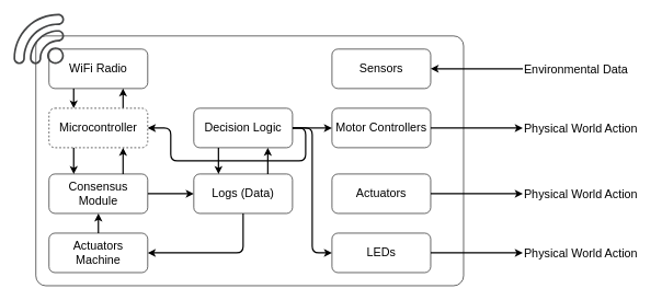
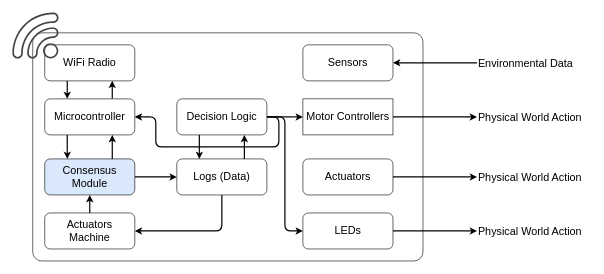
  <mxCell id="0" />
  <mxCell id="1" parent="0" />
  <mxCell id="2" value="" style="rounded=1;whiteSpace=wrap;html=1;arcSize=4;" vertex="1" parent="1"><mxGeometry x="54" y="54" width="650" height="380" as="geometry" /></mxCell>
  <mxCell id="3" style="edgeStyle=orthogonalEdgeStyle;rounded=0;orthogonalLoop=1;jettySize=auto;html=1;exitX=0.25;exitY=1;exitDx=0;exitDy=0;entryX=0.25;entryY=0;entryDx=0;entryDy=0;strokeWidth=2;" edge="1" parent="1" source="4" target="7"><mxGeometry relative="1" as="geometry" /></mxCell>
  <mxCell id="4" value="&lt;font style=&quot;font-size: 18px&quot;&gt;WiFi Radio&lt;br&gt;&lt;/font&gt;" style="rounded=1;whiteSpace=wrap;html=1;" vertex="1" parent="1"><mxGeometry x="74" y="74" width="150" height="60" as="geometry" /></mxCell>
  <mxCell id="5" style="edgeStyle=orthogonalEdgeStyle;rounded=0;orthogonalLoop=1;jettySize=auto;html=1;exitX=0.75;exitY=0;exitDx=0;exitDy=0;entryX=0.75;entryY=1;entryDx=0;entryDy=0;strokeWidth=2;" edge="1" parent="1" source="7" target="4"><mxGeometry relative="1" as="geometry" /></mxCell>
  <mxCell id="6" style="edgeStyle=orthogonalEdgeStyle;rounded=0;orthogonalLoop=1;jettySize=auto;html=1;exitX=0.25;exitY=1;exitDx=0;exitDy=0;entryX=0.25;entryY=0;entryDx=0;entryDy=0;strokeWidth=2;" edge="1" parent="1" source="7" target="10"><mxGeometry relative="1" as="geometry" /></mxCell>
- <mxCell id="7" value="&lt;font style=&quot;font-size: 18px&quot;&gt;Microcontroller&lt;/font&gt;" style="rounded=1;whiteSpace=wrap;html=1;dashed=1;" vertex="1" parent="1"><mxGeometry x="74" y="164" width="150" height="60" as="geometry" /></mxCell>
+ <mxCell id="7" value="&lt;font style=&quot;font-size: 18px&quot;&gt;Microcontroller&lt;/font&gt;" style="rounded=1;whiteSpace=wrap;html=1;" vertex="1" parent="1"><mxGeometry x="74" y="164" width="150" height="60" as="geometry" /></mxCell>
  <mxCell id="8" style="edgeStyle=orthogonalEdgeStyle;rounded=0;orthogonalLoop=1;jettySize=auto;html=1;exitX=0.75;exitY=0;exitDx=0;exitDy=0;entryX=0.75;entryY=1;entryDx=0;entryDy=0;strokeWidth=2;" edge="1" parent="1" source="10" target="7"><mxGeometry relative="1" as="geometry" /></mxCell>
  <mxCell id="9" style="edgeStyle=orthogonalEdgeStyle;rounded=1;orthogonalLoop=1;jettySize=auto;html=1;exitX=1;exitY=0.5;exitDx=0;exitDy=0;entryX=0;entryY=0.5;entryDx=0;entryDy=0;strokeWidth=2;" edge="1" parent="1" source="10" target="15"><mxGeometry relative="1" as="geometry" /></mxCell>
- <mxCell id="10" value="&lt;font style=&quot;font-size: 18px&quot;&gt;Consensus Module&lt;/font&gt;" style="rounded=1;whiteSpace=wrap;html=1;" vertex="1" parent="1"><mxGeometry x="74" y="264" width="150" height="60" as="geometry" /></mxCell>
+ <mxCell id="10" value="&lt;font style=&quot;font-size: 18px&quot;&gt;Consensus Module&lt;/font&gt;" style="rounded=1;whiteSpace=wrap;html=1;fillColor=#dae8fc;" vertex="1" parent="1"><mxGeometry x="74" y="264" width="150" height="60" as="geometry" /></mxCell>
  <mxCell id="11" style="edgeStyle=orthogonalEdgeStyle;rounded=1;orthogonalLoop=1;jettySize=auto;html=1;exitX=0.5;exitY=0;exitDx=0;exitDy=0;entryX=0.5;entryY=1;entryDx=0;entryDy=0;strokeWidth=2;" edge="1" parent="1" source="12" target="10"><mxGeometry relative="1" as="geometry" /></mxCell>
  <mxCell id="12" value="&lt;font style=&quot;font-size: 18px&quot;&gt;Actuators Machine&lt;br&gt;&lt;/font&gt;" style="rounded=1;whiteSpace=wrap;html=1;" vertex="1" parent="1"><mxGeometry x="74" y="354" width="150" height="60" as="geometry" /></mxCell>
  <mxCell id="13" style="edgeStyle=orthogonalEdgeStyle;rounded=1;orthogonalLoop=1;jettySize=auto;html=1;exitX=0.5;exitY=1;exitDx=0;exitDy=0;entryX=1;entryY=0.5;entryDx=0;entryDy=0;strokeWidth=2;" edge="1" parent="1" source="15" target="12"><mxGeometry relative="1" as="geometry" /></mxCell>
  <mxCell id="14" style="edgeStyle=orthogonalEdgeStyle;rounded=1;orthogonalLoop=1;jettySize=auto;html=1;exitX=0.75;exitY=0;exitDx=0;exitDy=0;entryX=0.75;entryY=1;entryDx=0;entryDy=0;strokeWidth=2;" edge="1" parent="1" source="15" target="23"><mxGeometry relative="1" as="geometry" /></mxCell>
  <mxCell id="15" value="&lt;font style=&quot;font-size: 18px&quot;&gt;Logs (Data)&lt;br&gt;&lt;/font&gt;" style="rounded=1;whiteSpace=wrap;html=1;" vertex="1" parent="1"><mxGeometry x="294" y="264" width="150" height="60" as="geometry" /></mxCell>
  <mxCell id="16" style="edgeStyle=orthogonalEdgeStyle;rounded=1;orthogonalLoop=1;jettySize=auto;html=1;exitX=1;exitY=0.5;exitDx=0;exitDy=0;strokeWidth=2;startArrow=classic;startFill=1;endArrow=none;endFill=0;" edge="1" parent="1" source="17"><mxGeometry relative="1" as="geometry"><mxPoint x="794" y="104" as="targetPoint" /></mxGeometry></mxCell>
  <mxCell id="17" value="&lt;font style=&quot;font-size: 18px&quot;&gt;Sensors&lt;/font&gt;" style="rounded=1;whiteSpace=wrap;html=1;" vertex="1" parent="1"><mxGeometry x="504" y="74" width="150" height="60" as="geometry" /></mxCell>
  <mxCell id="18" value="" style="pointerEvents=1;shadow=0;dashed=0;html=1;strokeColor=none;fillColor=#434445;aspect=fixed;labelPosition=center;verticalLabelPosition=bottom;verticalAlign=top;align=center;outlineConnect=0;shape=mxgraph.vvd.wi_fi;rotation=-90;" vertex="1" parent="1"><mxGeometry x="20" y="20" width="77" height="77" as="geometry" /></mxCell>
  <mxCell id="19" style="edgeStyle=orthogonalEdgeStyle;rounded=1;orthogonalLoop=1;jettySize=auto;html=1;exitX=0.25;exitY=1;exitDx=0;exitDy=0;entryX=0.25;entryY=0;entryDx=0;entryDy=0;strokeWidth=2;" edge="1" parent="1" source="23" target="15"><mxGeometry relative="1" as="geometry" /></mxCell>
  <mxCell id="20" style="edgeStyle=orthogonalEdgeStyle;rounded=1;orthogonalLoop=1;jettySize=auto;html=1;exitX=1;exitY=0.5;exitDx=0;exitDy=0;entryX=0;entryY=0.5;entryDx=0;entryDy=0;strokeWidth=2;" edge="1" parent="1" source="23" target="25"><mxGeometry relative="1" as="geometry" /></mxCell>
  <mxCell id="21" style="edgeStyle=orthogonalEdgeStyle;rounded=1;orthogonalLoop=1;jettySize=auto;html=1;exitX=1;exitY=0.5;exitDx=0;exitDy=0;strokeWidth=2;" edge="1" parent="1" source="23" target="7"><mxGeometry relative="1" as="geometry" /></mxCell>
  <mxCell id="22" style="edgeStyle=orthogonalEdgeStyle;rounded=1;orthogonalLoop=1;jettySize=auto;html=1;exitX=1;exitY=0.5;exitDx=0;exitDy=0;entryX=0;entryY=0.5;entryDx=0;entryDy=0;strokeWidth=2;" edge="1" parent="1" source="23" target="29"><mxGeometry relative="1" as="geometry" /></mxCell>
  <mxCell id="23" value="&lt;font style=&quot;font-size: 18px&quot;&gt;Decision Logic&lt;br&gt;&lt;/font&gt;" style="rounded=1;whiteSpace=wrap;html=1;" vertex="1" parent="1"><mxGeometry x="294" y="164" width="150" height="60" as="geometry" /></mxCell>
  <mxCell id="24" style="edgeStyle=orthogonalEdgeStyle;rounded=1;orthogonalLoop=1;jettySize=auto;html=1;exitX=1;exitY=0.5;exitDx=0;exitDy=0;startArrow=none;startFill=0;endArrow=classic;endFill=1;strokeWidth=2;" edge="1" parent="1" source="25"><mxGeometry relative="1" as="geometry"><mxPoint x="794" y="194" as="targetPoint" /></mxGeometry></mxCell>
- <mxCell id="25" value="&lt;font style=&quot;font-size: 18px&quot;&gt;Motor Controllers&lt;br&gt;&lt;/font&gt;" style="rounded=1;whiteSpace=wrap;html=1;" vertex="1" parent="1"><mxGeometry x="504" y="164" width="150" height="60" as="geometry" /></mxCell>
+ <mxCell id="25" value="&lt;font style=&quot;font-size: 18px&quot;&gt;Motor Controllers&lt;br&gt;&lt;/font&gt;" style="whiteSpace=wrap;html=1;rounded=0;" vertex="1" parent="1"><mxGeometry x="504" y="164" width="150" height="60" as="geometry" /></mxCell>
  <mxCell id="26" style="edgeStyle=orthogonalEdgeStyle;rounded=1;orthogonalLoop=1;jettySize=auto;html=1;exitX=1;exitY=0.5;exitDx=0;exitDy=0;startArrow=none;startFill=0;endArrow=classic;endFill=1;strokeWidth=2;" edge="1" parent="1" source="27"><mxGeometry relative="1" as="geometry"><mxPoint x="794" y="294" as="targetPoint" /></mxGeometry></mxCell>
  <mxCell id="27" value="&lt;font style=&quot;font-size: 18px&quot;&gt;Actuators&lt;/font&gt;" style="rounded=1;whiteSpace=wrap;html=1;" vertex="1" parent="1"><mxGeometry x="504" y="264" width="150" height="60" as="geometry" /></mxCell>
  <mxCell id="28" style="edgeStyle=orthogonalEdgeStyle;rounded=1;orthogonalLoop=1;jettySize=auto;html=1;exitX=1;exitY=0.5;exitDx=0;exitDy=0;startArrow=none;startFill=0;endArrow=classic;endFill=1;strokeWidth=2;" edge="1" parent="1" source="29"><mxGeometry relative="1" as="geometry"><mxPoint x="794" y="384" as="targetPoint" /></mxGeometry></mxCell>
  <mxCell id="29" value="&lt;font style=&quot;font-size: 18px&quot;&gt;LEDs&lt;/font&gt;" style="rounded=1;whiteSpace=wrap;html=1;" vertex="1" parent="1"><mxGeometry x="504" y="354" width="150" height="60" as="geometry" /></mxCell>
  <mxCell id="30" value="&lt;font style=&quot;font-size: 18px&quot;&gt;Environmental Data&lt;/font&gt;" style="text;whiteSpace=wrap;html=1;" vertex="1" parent="1"><mxGeometry x="794" y="89" width="170" height="30" as="geometry" /></mxCell>
  <mxCell id="31" value="&lt;font style=&quot;font-size: 18px&quot;&gt;Physical World Action&lt;br&gt;&lt;/font&gt;" style="text;whiteSpace=wrap;html=1;" vertex="1" parent="1"><mxGeometry x="794" y="179" width="190" height="30" as="geometry" /></mxCell>
  <mxCell id="32" value="&lt;font style=&quot;font-size: 18px&quot;&gt;Physical World Action&lt;br&gt;&lt;/font&gt;" style="text;whiteSpace=wrap;html=1;" vertex="1" parent="1"><mxGeometry x="794" y="279" width="190" height="30" as="geometry" /></mxCell>
  <mxCell id="33" value="&lt;font style=&quot;font-size: 18px&quot;&gt;Physical World Action&lt;br&gt;&lt;/font&gt;" style="text;whiteSpace=wrap;html=1;" vertex="1" parent="1"><mxGeometry x="794" y="369" width="190" height="30" as="geometry" /></mxCell>
